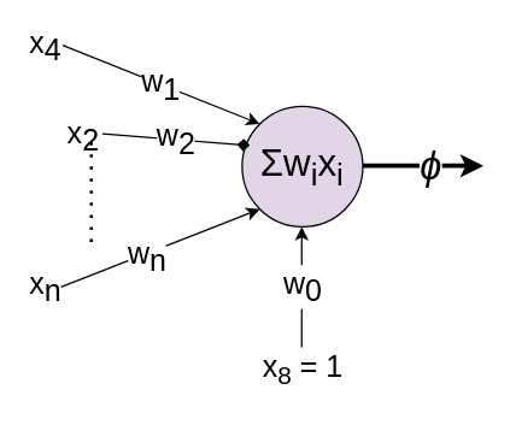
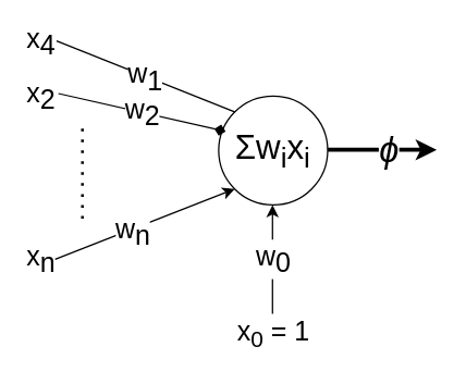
  <mxCell id="0" />
  <mxCell id="1" parent="0" />
- <mxCell id="2" value="Σw&lt;sub&gt;i&lt;/sub&gt;x&lt;sub&gt;i&lt;/sub&gt;" style="ellipse;whiteSpace=wrap;html=1;aspect=fixed;fontSize=25;fillColor=#e1d5e7;" parent="1" vertex="1"><mxGeometry x="160" y="70" width="80" height="80" as="geometry" /></mxCell>
- <mxCell id="3" value="w&lt;sub style=&quot;font-size: 20px;&quot;&gt;1&lt;/sub&gt;" style="endArrow=classic;html=1;rounded=0;entryX=0;entryY=0;entryDx=0;entryDy=0;exitX=1.05;exitY=0.478;exitDx=0;exitDy=0;exitPerimeter=0;fontSize=20;" parent="1" source="8" target="2" edge="1"><mxGeometry width="50" height="50" relative="1" as="geometry"><mxPoint x="40" y="30" as="sourcePoint" /><mxPoint x="410" y="210" as="targetPoint" /></mxGeometry></mxCell>
+ <mxCell id="2" value="Σw&lt;sub&gt;i&lt;/sub&gt;x&lt;sub&gt;i&lt;/sub&gt;" style="ellipse;whiteSpace=wrap;html=1;aspect=fixed;fontSize=25;" parent="1" vertex="1"><mxGeometry x="160" y="70" width="80" height="80" as="geometry" /></mxCell>
+ <mxCell id="3" value="w&lt;sub style=&quot;font-size: 20px;&quot;&gt;1&lt;/sub&gt;" style="endArrow=none;html=1;rounded=0;entryX=0;entryY=0;entryDx=0;entryDy=0;exitX=1.05;exitY=0.478;exitDx=0;exitDy=0;exitPerimeter=0;fontSize=20;" parent="1" source="8" target="2" edge="1"><mxGeometry width="50" height="50" relative="1" as="geometry"><mxPoint x="40" y="30" as="sourcePoint" /><mxPoint x="410" y="210" as="targetPoint" /></mxGeometry></mxCell>
  <mxCell id="4" value="w&lt;sub&gt;&lt;span style=&quot;font-size: 20px;&quot;&gt;2&lt;/span&gt;&lt;/sub&gt;" style="endArrow=diamond;html=1;rounded=0;entryX=0.063;entryY=0.325;entryDx=0;entryDy=0;entryPerimeter=0;startArrow=none;exitX=1.119;exitY=0.409;exitDx=0;exitDy=0;exitPerimeter=0;fontSize=20;" parent="1" source="9" target="2" edge="1"><mxGeometry width="50" height="50" relative="1" as="geometry"><mxPoint x="40" y="67.296" as="sourcePoint" /><mxPoint x="410" y="210" as="targetPoint" /></mxGeometry></mxCell>
  <mxCell id="5" value="" style="endArrow=classic;html=1;rounded=0;entryX=0;entryY=1;entryDx=0;entryDy=0;" parent="1" target="2" edge="1"><mxGeometry width="50" height="50" relative="1" as="geometry"><mxPoint x="40" y="190" as="sourcePoint" /><mxPoint x="160" y="150" as="targetPoint" /></mxGeometry></mxCell>
  <mxCell id="6" value="w&lt;sub style=&quot;font-size: 20px;&quot;&gt;n&lt;/sub&gt;" style="edgeLabel;html=1;align=center;verticalAlign=middle;resizable=0;points=[];fontSize=20;" parent="5" vertex="1" connectable="0"><mxGeometry x="-0.146" y="-2" relative="1" as="geometry"><mxPoint as="offset" /></mxGeometry></mxCell>
  <mxCell id="7" value="" style="endArrow=none;dashed=1;html=1;dashPattern=1 3;strokeWidth=2;rounded=0;" parent="1" edge="1"><mxGeometry width="50" height="50" relative="1" as="geometry"><mxPoint x="60" y="160" as="sourcePoint" /><mxPoint x="60" y="90" as="targetPoint" /></mxGeometry></mxCell>
  <mxCell id="8" value="x&lt;sub style=&quot;font-size: 20px;&quot;&gt;4&lt;/sub&gt;" style="text;html=1;strokeColor=none;fillColor=none;align=center;verticalAlign=middle;whiteSpace=wrap;rounded=0;fontSize=20;" parent="1" vertex="1"><mxGeometry x="20" y="20" width="20" height="20" as="geometry" /></mxCell>
- <mxCell id="9" value="x&lt;sub style=&quot;font-size: 20px;&quot;&gt;2&lt;/sub&gt;" style="text;html=1;strokeColor=none;fillColor=none;align=center;verticalAlign=middle;whiteSpace=wrap;rounded=0;fontSize=20;" parent="1" vertex="1"><mxGeometry x="45" y="80" width="20" height="20" as="geometry" /></mxCell>
+ <mxCell id="9" value="x&lt;sub style=&quot;font-size: 20px;&quot;&gt;2&lt;/sub&gt;" style="text;html=1;strokeColor=none;fillColor=none;align=center;verticalAlign=middle;whiteSpace=wrap;rounded=0;fontSize=20;" parent="1" vertex="1"><mxGeometry x="20" y="60" width="20" height="20" as="geometry" /></mxCell>
  <mxCell id="10" value="x&lt;sub style=&quot;font-size: 20px;&quot;&gt;n&lt;/sub&gt;" style="text;html=1;strokeColor=none;fillColor=none;align=center;verticalAlign=middle;whiteSpace=wrap;rounded=0;fontSize=20;" parent="1" vertex="1"><mxGeometry x="20" y="180" width="20" height="20" as="geometry" /></mxCell>
  <mxCell id="11" value="ϕ" style="endArrow=classic;html=1;rounded=0;exitX=1;exitY=0.5;exitDx=0;exitDy=0;strokeWidth=3;fontSize=26;fontStyle=2;spacingLeft=9;targetPerimeterSpacing=0;jumpSize=6;" edge="1" parent="1"><mxGeometry width="50" height="50" relative="1" as="geometry"><mxPoint x="240" y="109.5" as="sourcePoint" /><mxPoint x="320" y="109.5" as="targetPoint" /></mxGeometry></mxCell>
  <mxCell id="12" value="w&lt;sub style=&quot;font-size: 20px;&quot;&gt;0&lt;/sub&gt;" style="endArrow=classic;html=1;rounded=0;entryX=0.5;entryY=1;entryDx=0;entryDy=0;fontSize=20;" edge="1" parent="1"><mxGeometry width="50" height="50" relative="1" as="geometry"><mxPoint x="199.5" y="230" as="sourcePoint" /><mxPoint x="199.5" y="150" as="targetPoint" /></mxGeometry></mxCell>
- <mxCell id="13" value="x&lt;sub&gt;8&lt;/sub&gt; = 1&lt;sub&gt;&lt;br&gt;&lt;/sub&gt;" style="text;strokeColor=none;fillColor=none;align=center;verticalAlign=middle;rounded=0;fontSize=20;html=1;whiteSpace=wrap;" vertex="1" parent="1"><mxGeometry x="167.5" y="230" width="65" height="30" as="geometry" /></mxCell>
+ <mxCell id="13" value="x&lt;sub&gt;0&lt;/sub&gt; = 1&lt;sub&gt;&lt;br&gt;&lt;/sub&gt;" style="text;strokeColor=none;fillColor=none;align=center;verticalAlign=middle;rounded=0;fontSize=20;html=1;whiteSpace=wrap;" vertex="1" parent="1"><mxGeometry x="167.5" y="230" width="65" height="30" as="geometry" /></mxCell>
